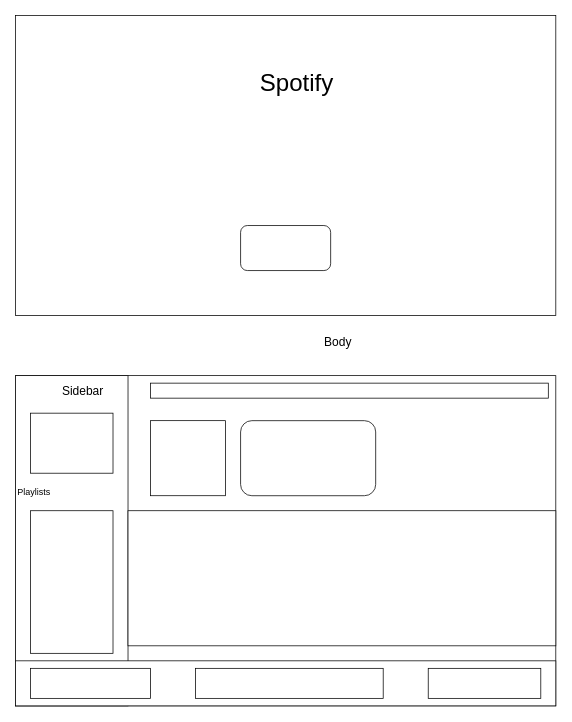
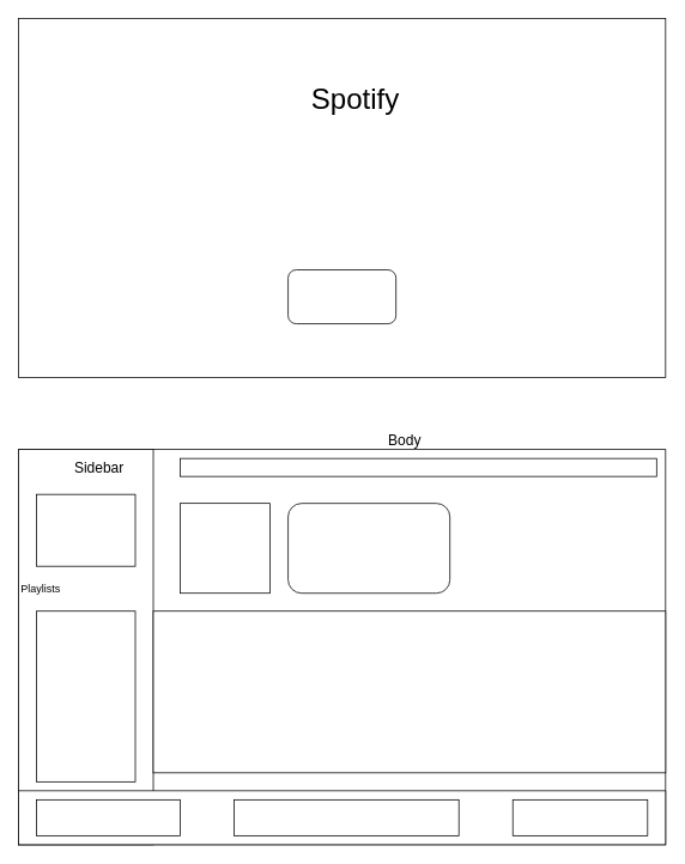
  <mxCell id="0" />
  <mxCell id="1" parent="0" />
  <mxCell id="2" value="" style="rounded=0;whiteSpace=wrap;html=1;" parent="1" vertex="1"><mxGeometry x="20" width="720" height="400" as="geometry" y="20" /></mxCell>
  <mxCell id="3" value="&lt;font style=&quot;font-size: 32px&quot;&gt;Spotify&lt;/font&gt;" style="text;html=1;strokeColor=none;fillColor=none;align=center;verticalAlign=middle;whiteSpace=wrap;rounded=0;" parent="1" vertex="1"><mxGeometry x="320" y="70" width="150" height="80" as="geometry" /></mxCell>
  <mxCell id="4" value="" style="rounded=1;whiteSpace=wrap;html=1;" parent="1" vertex="1"><mxGeometry x="320" y="300" width="120" height="60" as="geometry" /></mxCell>
  <mxCell id="5" value="" style="rounded=0;whiteSpace=wrap;html=1;" parent="1" vertex="1"><mxGeometry x="20" y="500" width="720" height="440" as="geometry" /></mxCell>
  <mxCell id="6" value="" style="rounded=0;whiteSpace=wrap;html=1;" parent="1" vertex="1"><mxGeometry x="20" y="500" width="150" height="440" as="geometry" /></mxCell>
  <mxCell id="7" value="&lt;font style=&quot;font-size: 16px&quot;&gt;Sidebar&lt;/font&gt;" style="text;html=1;strokeColor=none;fillColor=none;align=center;verticalAlign=middle;whiteSpace=wrap;rounded=0;" parent="1" vertex="1"><mxGeometry x="90" y="510" width="40" height="20" as="geometry" /></mxCell>
- <mxCell id="8" value="&lt;font style=&quot;font-size: 16px&quot;&gt;Body&lt;/font&gt;" style="text;html=1;strokeColor=none;fillColor=none;align=center;verticalAlign=middle;whiteSpace=wrap;rounded=0;" parent="1" vertex="1"><mxGeometry x="430" y="445" width="40" height="20" as="geometry" /></mxCell>
+ <mxCell id="8" value="&lt;font style=&quot;font-size: 16px&quot;&gt;Body&lt;/font&gt;" style="text;html=1;strokeColor=none;fillColor=none;align=center;verticalAlign=middle;whiteSpace=wrap;rounded=0;" parent="1" vertex="1"><mxGeometry x="430" y="480" width="40" height="20" as="geometry" /></mxCell>
  <mxCell id="9" value="" style="rounded=0;whiteSpace=wrap;html=1;" parent="1" vertex="1"><mxGeometry x="20" y="880" width="720" height="60" as="geometry" /></mxCell>
  <mxCell id="10" value="" style="rounded=0;whiteSpace=wrap;html=1;fontSize=14;" parent="1" vertex="1"><mxGeometry x="40" y="550" width="110" height="80" as="geometry" /></mxCell>
  <mxCell id="11" value="" style="rounded=0;whiteSpace=wrap;html=1;" vertex="1" parent="1"><mxGeometry x="40" y="680" width="110" height="190" as="geometry" /></mxCell>
  <mxCell id="12" value="Playlists" style="text;html=1;strokeColor=none;fillColor=none;align=center;verticalAlign=middle;whiteSpace=wrap;rounded=0;" vertex="1" parent="1"><mxGeometry x="25" y="645" width="40" height="20" as="geometry" /></mxCell>
  <mxCell id="13" value="" style="rounded=0;whiteSpace=wrap;html=1;" vertex="1" parent="1"><mxGeometry x="40" y="890" width="160" height="40" as="geometry" /></mxCell>
  <mxCell id="14" value="" style="rounded=0;whiteSpace=wrap;html=1;" vertex="1" parent="1"><mxGeometry x="260" y="890" width="250" height="40" as="geometry" /></mxCell>
  <mxCell id="15" value="" style="rounded=0;whiteSpace=wrap;html=1;" vertex="1" parent="1"><mxGeometry x="570" y="890" width="150" height="40" as="geometry" /></mxCell>
  <mxCell id="16" value="" style="rounded=0;whiteSpace=wrap;html=1;" vertex="1" parent="1"><mxGeometry x="200" y="560" width="100" height="100" as="geometry" /></mxCell>
  <mxCell id="17" value="" style="rounded=0;whiteSpace=wrap;html=1;" vertex="1" parent="1"><mxGeometry x="200" y="510" width="530" height="20" as="geometry" /></mxCell>
  <mxCell id="18" value="" style="rounded=1;whiteSpace=wrap;html=1;" vertex="1" parent="1"><mxGeometry x="320" y="560" width="180" height="100" as="geometry" /></mxCell>
  <mxCell id="19" value="" style="rounded=0;whiteSpace=wrap;html=1;" vertex="1" parent="1"><mxGeometry x="170" y="680" width="570" height="180" as="geometry" /></mxCell>
